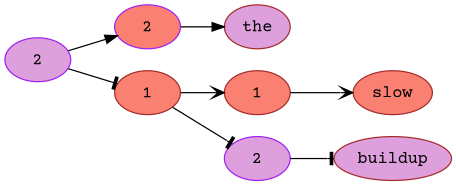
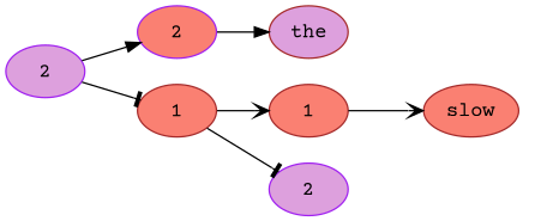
  digraph {
    rankdir=LR
    fontname="Courier Prime"
    node [style=filled fillcolor=plum color=brown fontname="Courier Prime"]
    edge [arrowhead=tee fontname="Courier Prime"]
    n1 [label=2 color=purple]
    n2 [label=2 fillcolor=salmon color=purple]
    n3 [label=1 fillcolor=salmon]
    n4 [label=the]
    n5 [label=1 fillcolor=salmon]
    n6 [label=2 color=purple]
    n7 [label=slow fillcolor=salmon]
-   n8 [label=buildup]
    n1 -> n2 [arrowhead=normal]
    n1 -> n3
    n2 -> n4 [arrowhead=normal]
    n3 -> n5 [arrowhead=vee]
    n3 -> n6
    n5 -> n7 [arrowhead=vee]
-   n6 -> n8
  }
